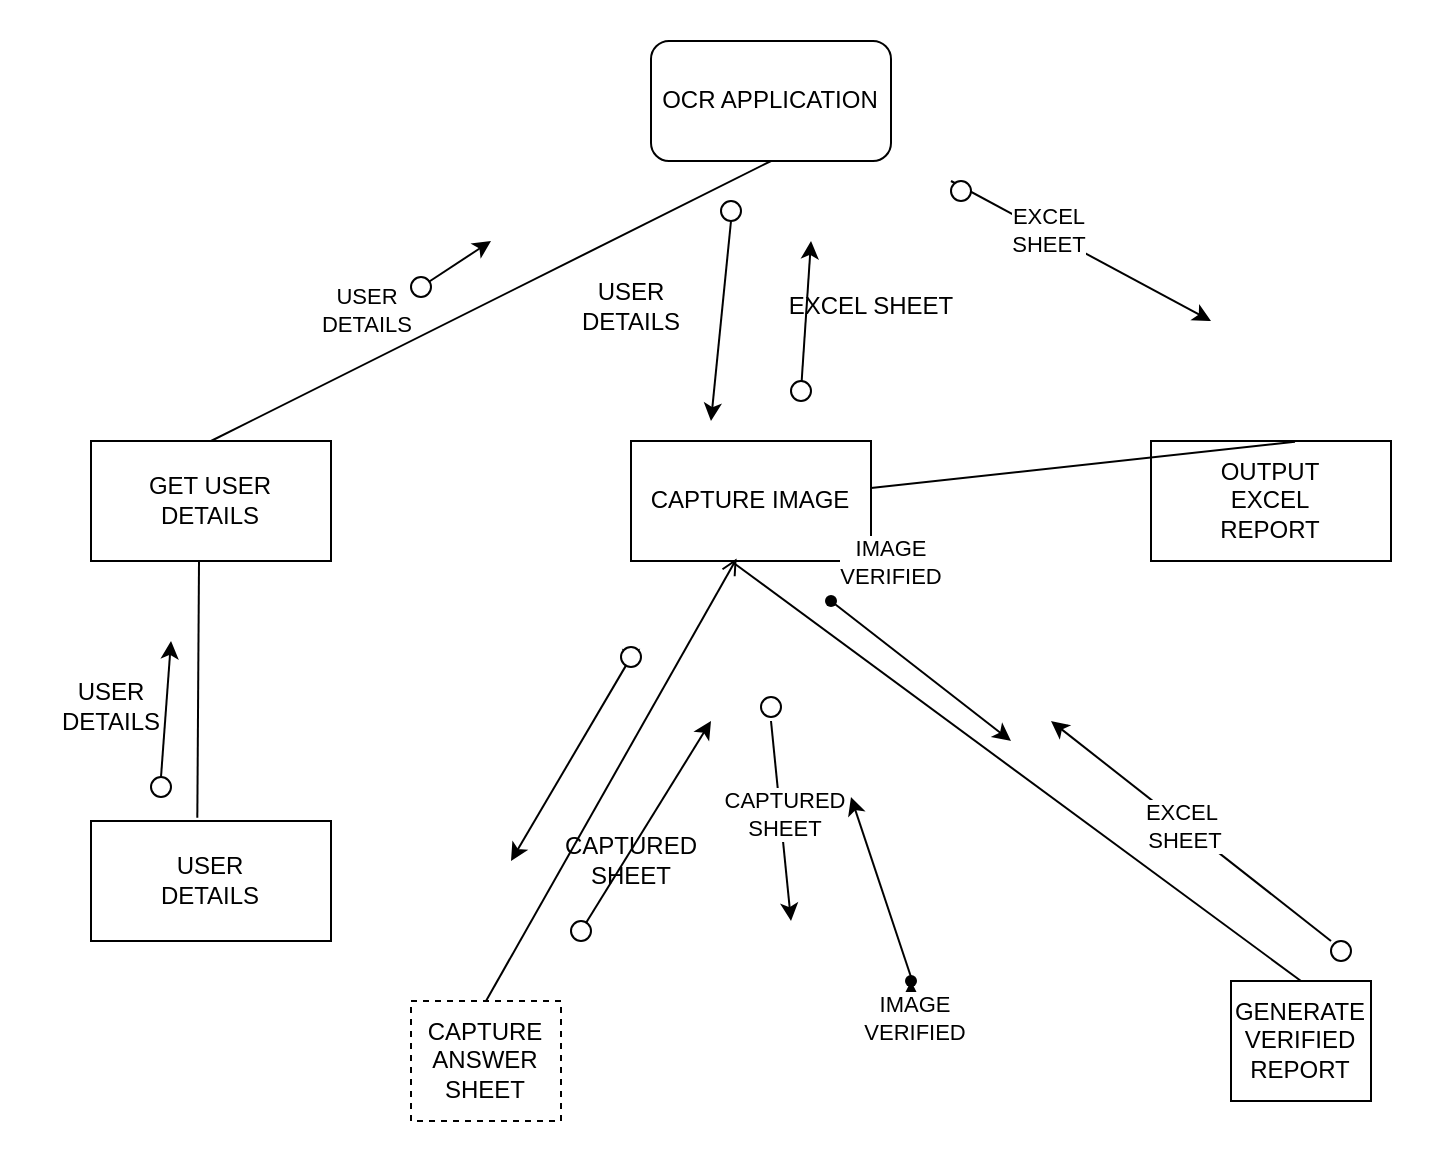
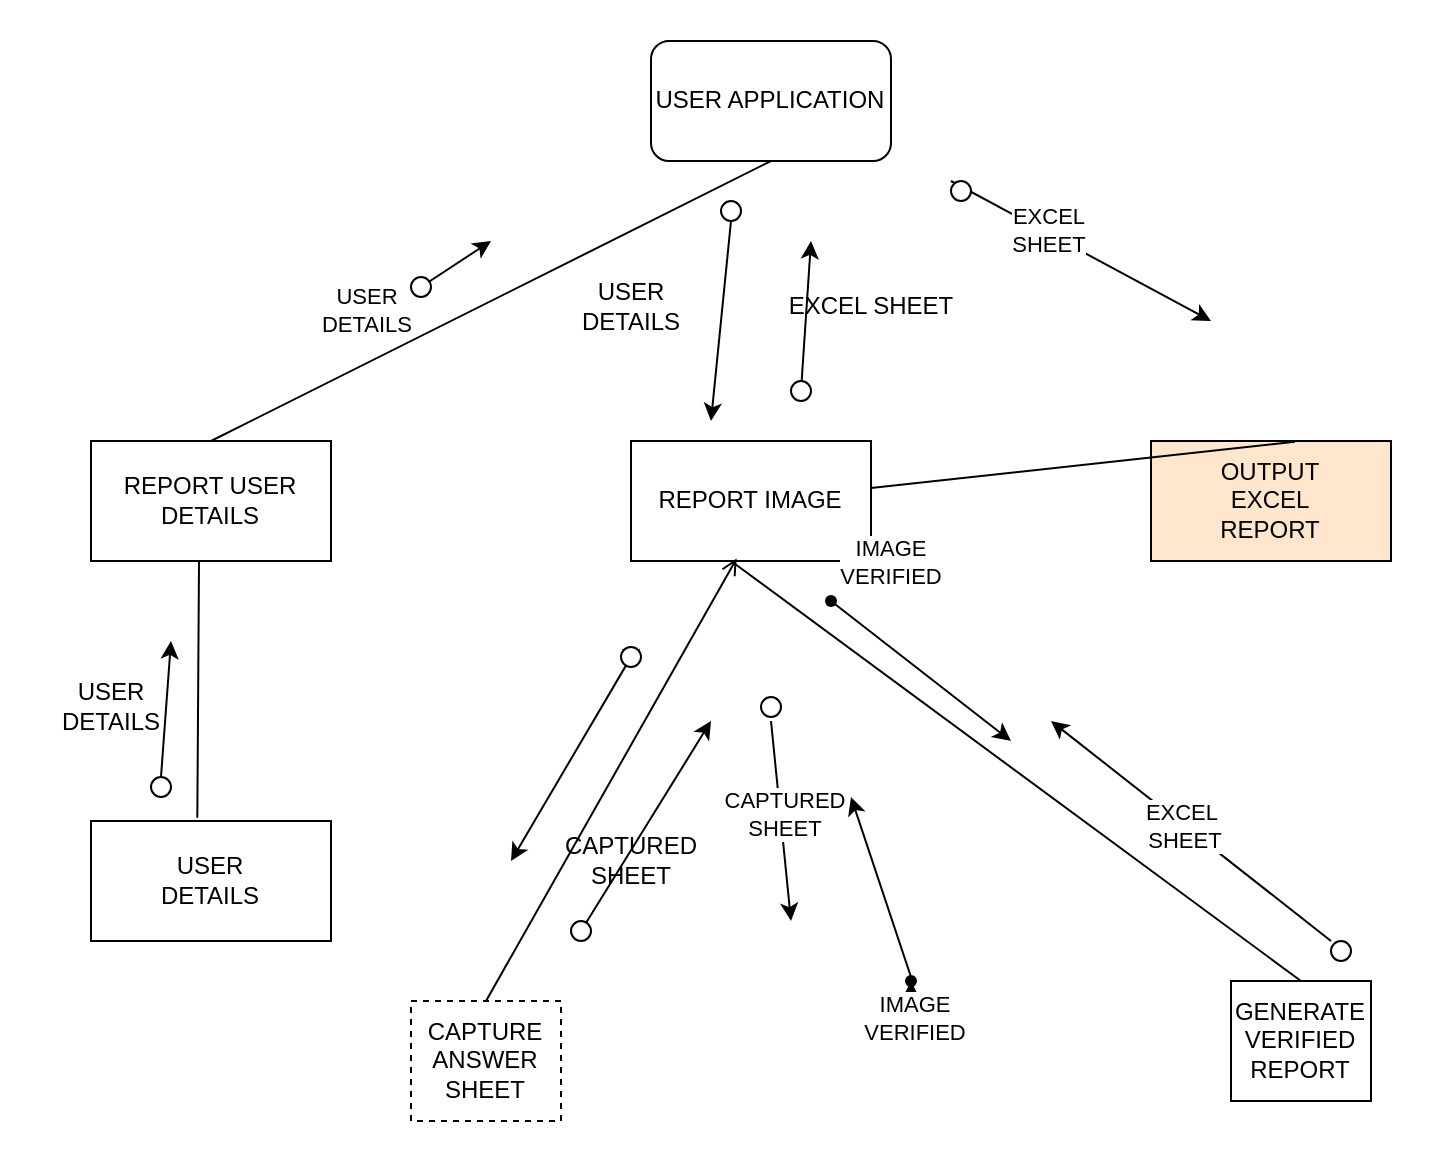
  <mxCell id="0" />
  <mxCell id="1" parent="0" />
- <mxCell id="2" value="OCR APPLICATION" style="rounded=1;whiteSpace=wrap;html=1;" parent="1" vertex="1"><mxGeometry x="325" y="20" width="120" height="60" as="geometry" /></mxCell>
- <mxCell id="3" value="GET USER&lt;div&gt;DETAILS&lt;/div&gt;" style="rounded=0;whiteSpace=wrap;html=1;" parent="1" vertex="1"><mxGeometry x="45" y="220" width="120" height="60" as="geometry" /></mxCell>
- <mxCell id="4" value="CAPTURE IMAGE" style="rounded=0;whiteSpace=wrap;html=1;" parent="1" vertex="1"><mxGeometry x="315" y="220" width="120" height="60" as="geometry" /></mxCell>
- <mxCell id="5" value="OUTPUT&lt;div&gt;EXCEL&lt;/div&gt;&lt;div&gt;REPORT&lt;/div&gt;" style="rounded=0;whiteSpace=wrap;html=1;" parent="1" vertex="1"><mxGeometry x="575" y="220" width="120" height="60" as="geometry" /></mxCell>
+ <mxCell id="2" value="USER APPLICATION" style="rounded=1;whiteSpace=wrap;html=1;" parent="1" vertex="1"><mxGeometry x="325" y="20" width="120" height="60" as="geometry" /></mxCell>
+ <mxCell id="3" value="REPORT USER&lt;div&gt;DETAILS&lt;/div&gt;" style="rounded=0;whiteSpace=wrap;html=1;" parent="1" vertex="1"><mxGeometry x="45" y="220" width="120" height="60" as="geometry" /></mxCell>
+ <mxCell id="4" value="REPORT IMAGE" style="rounded=0;whiteSpace=wrap;html=1;" parent="1" vertex="1"><mxGeometry x="315" y="220" width="120" height="60" as="geometry" /></mxCell>
+ <mxCell id="5" value="OUTPUT&lt;div&gt;EXCEL&lt;/div&gt;&lt;div&gt;REPORT&lt;/div&gt;" style="rounded=0;whiteSpace=wrap;html=1;fillColor=#ffe6cc;" parent="1" vertex="1"><mxGeometry x="575" y="220" width="120" height="60" as="geometry" /></mxCell>
  <mxCell id="6" value="USER&lt;div&gt;DETAILS&lt;/div&gt;" style="rounded=0;whiteSpace=wrap;html=1;" parent="1" vertex="1"><mxGeometry x="45" y="410" width="120" height="60" as="geometry" /></mxCell>
  <mxCell id="7" value="CAPTURE&lt;div&gt;ANSWER&lt;/div&gt;&lt;div&gt;SHEET&lt;/div&gt;" style="rounded=0;whiteSpace=wrap;html=1;dashed=1;" parent="1" vertex="1"><mxGeometry x="205" y="500" width="75" height="60" as="geometry" /></mxCell>
  <mxCell id="8" value="GENERATE&lt;div&gt;VERIFIED&lt;/div&gt;&lt;div&gt;REPORT&lt;/div&gt;" style="rounded=0;whiteSpace=wrap;html=1;" parent="1" vertex="1"><mxGeometry x="615" y="490" width="70" height="60" as="geometry" /></mxCell>
  <mxCell id="9" value="" style="endArrow=none;html=1;rounded=0;entryX=0.5;entryY=1;entryDx=0;entryDy=0;" parent="1" target="2" edge="1"><mxGeometry width="50" height="50" relative="1" as="geometry"><mxPoint x="105" y="220" as="sourcePoint" /><mxPoint x="155" y="170" as="targetPoint" /></mxGeometry></mxCell>
  <mxCell id="10" value="" style="endArrow=none;html=1;rounded=0;exitX=0.6;exitY=0.007;exitDx=0;exitDy=0;exitPerimeter=0;" parent="1" source="5" target="4" edge="1"><mxGeometry width="50" height="50" relative="1" as="geometry"><mxPoint x="340" y="130" as="sourcePoint" /><mxPoint x="390" y="80" as="targetPoint" /></mxGeometry></mxCell>
  <mxCell id="11" value="" style="endArrow=none;html=1;rounded=0;entryX=0.45;entryY=1.007;entryDx=0;entryDy=0;entryPerimeter=0;exitX=0.443;exitY=-0.027;exitDx=0;exitDy=0;exitPerimeter=0;" parent="1" source="6" target="3" edge="1"><mxGeometry width="50" height="50" relative="1" as="geometry"><mxPoint x="95" y="410" as="sourcePoint" /><mxPoint x="145" y="360" as="targetPoint" /></mxGeometry></mxCell>
  <mxCell id="12" value="" style="endArrow=open;html=1;rounded=0;entryX=0.44;entryY=0.98;entryDx=0;entryDy=0;entryPerimeter=0;exitX=0.5;exitY=0;exitDx=0;exitDy=0;" parent="1" source="7" target="4" edge="1"><mxGeometry width="50" height="50" relative="1" as="geometry"><mxPoint x="265" y="480" as="sourcePoint" /><mxPoint x="315" y="430" as="targetPoint" /></mxGeometry></mxCell>
  <mxCell id="13" value="" style="endArrow=none;html=1;rounded=0;exitX=0.5;exitY=0;exitDx=0;exitDy=0;" parent="1" source="8" edge="1"><mxGeometry width="50" height="50" relative="1" as="geometry"><mxPoint x="325" y="310" as="sourcePoint" /><mxPoint x="365" y="280" as="targetPoint" /></mxGeometry></mxCell>
  <mxCell id="14" value="" style="endArrow=classic;html=1;rounded=0;" parent="1" source="35" edge="1"><mxGeometry width="50" height="50" relative="1" as="geometry"><mxPoint x="175" y="160" as="sourcePoint" /><mxPoint x="245" y="120" as="targetPoint" /></mxGeometry></mxCell>
  <mxCell id="15" value="" style="endArrow=classic;html=1;rounded=0;" parent="1" edge="1"><mxGeometry width="50" height="50" relative="1" as="geometry"><mxPoint x="475" y="90" as="sourcePoint" /><mxPoint x="605" y="160" as="targetPoint" /></mxGeometry></mxCell>
  <mxCell id="16" value="EXCEL&lt;div&gt;SHEET&lt;/div&gt;" style="edgeLabel;html=1;align=center;verticalAlign=middle;resizable=0;points=[];" parent="15" vertex="1" connectable="0"><mxGeometry x="-0.273" y="1" relative="1" as="geometry"><mxPoint as="offset" /></mxGeometry></mxCell>
  <mxCell id="17" value="" style="endArrow=classic;html=1;rounded=0;exitX=0.5;exitY=0;exitDx=0;exitDy=0;" parent="1" source="32" edge="1"><mxGeometry width="50" height="50" relative="1" as="geometry"><mxPoint x="75" y="390" as="sourcePoint" /><mxPoint x="85" y="320" as="targetPoint" /></mxGeometry></mxCell>
  <mxCell id="18" value="USER&lt;div&gt;DETAILS&lt;/div&gt;" style="text;html=1;align=center;verticalAlign=middle;resizable=0;points=[];autosize=1;strokeColor=none;fillColor=none;" parent="1" vertex="1"><mxGeometry x="20" y="333" width="70" height="40" as="geometry" /></mxCell>
  <mxCell id="19" value="" style="endArrow=classic;html=1;rounded=0;" parent="1" edge="1"><mxGeometry width="50" height="50" relative="1" as="geometry"><mxPoint x="365" y="110" as="sourcePoint" /><mxPoint x="355" y="210" as="targetPoint" /></mxGeometry></mxCell>
  <mxCell id="20" value="USER&lt;div&gt;DETAILS&lt;/div&gt;" style="text;html=1;align=center;verticalAlign=middle;resizable=0;points=[];autosize=1;strokeColor=none;fillColor=none;" parent="1" vertex="1"><mxGeometry x="280" y="133" width="70" height="40" as="geometry" /></mxCell>
  <mxCell id="21" value="" style="endArrow=classic;html=1;rounded=0;" parent="1" source="37" edge="1"><mxGeometry width="50" height="50" relative="1" as="geometry"><mxPoint x="395" y="200" as="sourcePoint" /><mxPoint x="405" y="120" as="targetPoint" /></mxGeometry></mxCell>
  <mxCell id="22" value="EXCEL SHEET" style="text;html=1;align=center;verticalAlign=middle;resizable=0;points=[];autosize=1;strokeColor=none;fillColor=none;" parent="1" vertex="1"><mxGeometry x="380" y="138" width="110" height="30" as="geometry" /></mxCell>
  <mxCell id="23" value="" style="endArrow=classic;html=1;rounded=0;" parent="1" source="40" edge="1"><mxGeometry width="50" height="50" relative="1" as="geometry"><mxPoint x="315" y="330" as="sourcePoint" /><mxPoint x="255" y="430" as="targetPoint" /></mxGeometry></mxCell>
  <mxCell id="24" value="" style="endArrow=classic;html=1;rounded=0;" parent="1" source="41" edge="1"><mxGeometry width="50" height="50" relative="1" as="geometry"><mxPoint x="285" y="470" as="sourcePoint" /><mxPoint x="355" y="360" as="targetPoint" /></mxGeometry></mxCell>
  <mxCell id="25" value="CAPTURED&lt;div&gt;SHEET&lt;/div&gt;" style="text;html=1;align=center;verticalAlign=middle;resizable=0;points=[];autosize=1;strokeColor=none;fillColor=none;" parent="1" vertex="1"><mxGeometry x="270" y="410" width="90" height="40" as="geometry" /></mxCell>
  <mxCell id="26" value="" style="endArrow=classic;html=1;rounded=0;" parent="1" edge="1"><mxGeometry width="50" height="50" relative="1" as="geometry"><mxPoint x="385" y="360" as="sourcePoint" /><mxPoint x="395" y="460" as="targetPoint" /></mxGeometry></mxCell>
  <mxCell id="27" value="CAPTURED&lt;div&gt;SHEET&lt;/div&gt;" style="edgeLabel;html=1;align=center;verticalAlign=middle;resizable=0;points=[];" parent="26" vertex="1" connectable="0"><mxGeometry x="-0.068" y="2" relative="1" as="geometry"><mxPoint as="offset" /></mxGeometry></mxCell>
  <mxCell id="28" value="" style="endArrow=classic;html=1;rounded=0;" parent="1" edge="1"><mxGeometry width="50" height="50" relative="1" as="geometry"><mxPoint x="455" y="488" as="sourcePoint" /><mxPoint x="425" y="398" as="targetPoint" /></mxGeometry></mxCell>
  <mxCell id="29" value="" style="endArrow=classic;html=1;rounded=0;" parent="1" source="48" edge="1"><mxGeometry width="50" height="50" relative="1" as="geometry"><mxPoint x="415" y="300" as="sourcePoint" /><mxPoint x="505" y="370" as="targetPoint" /></mxGeometry></mxCell>
  <mxCell id="30" value="" style="endArrow=classic;html=1;rounded=0;" parent="1" edge="1"><mxGeometry width="50" height="50" relative="1" as="geometry"><mxPoint x="665" y="470" as="sourcePoint" /><mxPoint x="525" y="360" as="targetPoint" /></mxGeometry></mxCell>
  <mxCell id="31" value="EXCEL&amp;nbsp;&lt;div&gt;SHEET&lt;/div&gt;" style="edgeLabel;html=1;align=center;verticalAlign=middle;resizable=0;points=[];" parent="30" vertex="1" connectable="0"><mxGeometry x="0.048" relative="1" as="geometry"><mxPoint as="offset" /></mxGeometry></mxCell>
  <mxCell id="32" value="" style="ellipse;whiteSpace=wrap;html=1;aspect=fixed;" parent="1" vertex="1"><mxGeometry x="75" y="388" width="10" height="10" as="geometry" /></mxCell>
  <mxCell id="33" value="" style="endArrow=classic;html=1;rounded=0;" parent="1" target="35" edge="1"><mxGeometry width="50" height="50" relative="1" as="geometry"><mxPoint x="175" y="160" as="sourcePoint" /><mxPoint x="245" y="120" as="targetPoint" /></mxGeometry></mxCell>
  <mxCell id="34" value="USER&lt;div&gt;DETAILS&lt;/div&gt;" style="edgeLabel;html=1;align=center;verticalAlign=middle;resizable=0;points=[];" parent="33" vertex="1" connectable="0"><mxGeometry x="-0.495" y="2" relative="1" as="geometry"><mxPoint as="offset" /></mxGeometry></mxCell>
  <mxCell id="35" value="" style="ellipse;whiteSpace=wrap;html=1;aspect=fixed;" parent="1" vertex="1"><mxGeometry x="205" y="138" width="10" height="10" as="geometry" /></mxCell>
  <mxCell id="36" value="" style="ellipse;whiteSpace=wrap;html=1;aspect=fixed;" parent="1" vertex="1"><mxGeometry x="360" y="100" width="10" height="10" as="geometry" /></mxCell>
  <mxCell id="37" value="" style="ellipse;whiteSpace=wrap;html=1;aspect=fixed;" parent="1" vertex="1"><mxGeometry x="395" y="190" width="10" height="10" as="geometry" /></mxCell>
  <mxCell id="38" value="" style="ellipse;whiteSpace=wrap;html=1;aspect=fixed;" parent="1" vertex="1"><mxGeometry x="475" y="90" width="10" height="10" as="geometry" /></mxCell>
  <mxCell id="39" value="" style="endArrow=classic;html=1;rounded=0;" parent="1" target="40" edge="1"><mxGeometry width="50" height="50" relative="1" as="geometry"><mxPoint x="315" y="330" as="sourcePoint" /><mxPoint x="255" y="430" as="targetPoint" /></mxGeometry></mxCell>
  <mxCell id="40" value="" style="ellipse;whiteSpace=wrap;html=1;aspect=fixed;" parent="1" vertex="1"><mxGeometry x="310" y="323" width="10" height="10" as="geometry" /></mxCell>
  <mxCell id="41" value="" style="ellipse;whiteSpace=wrap;html=1;aspect=fixed;" parent="1" vertex="1"><mxGeometry x="285" y="460" width="10" height="10" as="geometry" /></mxCell>
  <mxCell id="42" value="" style="ellipse;whiteSpace=wrap;html=1;aspect=fixed;" parent="1" vertex="1"><mxGeometry x="380" y="348" width="10" height="10" as="geometry" /></mxCell>
  <mxCell id="43" value="" style="endArrow=classic;html=1;rounded=0;" parent="1" target="45" edge="1"><mxGeometry width="50" height="50" relative="1" as="geometry"><mxPoint x="455" y="520" as="sourcePoint" /><mxPoint x="425" y="420" as="targetPoint" /></mxGeometry></mxCell>
  <mxCell id="44" value="IMAGE&lt;div&gt;VERIFIED&lt;/div&gt;" style="edgeLabel;html=1;align=center;verticalAlign=middle;resizable=0;points=[];" parent="43" vertex="1" connectable="0"><mxGeometry x="-0.212" y="-1" relative="1" as="geometry"><mxPoint as="offset" /></mxGeometry></mxCell>
  <mxCell id="45" value="" style="shape=waypoint;sketch=0;fillStyle=solid;size=6;pointerEvents=1;points=[];fillColor=none;resizable=0;rotatable=0;perimeter=centerPerimeter;snapToPoint=1;" parent="1" vertex="1"><mxGeometry x="445" y="480" width="20" height="20" as="geometry" /></mxCell>
  <mxCell id="46" value="" style="endArrow=classic;html=1;rounded=0;" parent="1" target="48" edge="1"><mxGeometry width="50" height="50" relative="1" as="geometry"><mxPoint x="415" y="300" as="sourcePoint" /><mxPoint x="505" y="370" as="targetPoint" /></mxGeometry></mxCell>
  <mxCell id="47" value="IMAGE&lt;div&gt;VERIFIED&lt;/div&gt;" style="edgeLabel;html=1;align=center;verticalAlign=middle;resizable=0;points=[];" parent="46" vertex="1" connectable="0"><mxGeometry x="-0.245" y="-4" relative="1" as="geometry"><mxPoint x="29" y="-20" as="offset" /></mxGeometry></mxCell>
  <mxCell id="48" value="" style="shape=waypoint;sketch=0;fillStyle=solid;size=6;pointerEvents=1;points=[];fillColor=none;resizable=0;rotatable=0;perimeter=centerPerimeter;snapToPoint=1;" parent="1" vertex="1"><mxGeometry x="405" y="290" width="20" height="20" as="geometry" /></mxCell>
  <mxCell id="49" value="" style="ellipse;whiteSpace=wrap;html=1;aspect=fixed;" parent="1" vertex="1"><mxGeometry x="665" y="470" width="10" height="10" as="geometry" /></mxCell>
